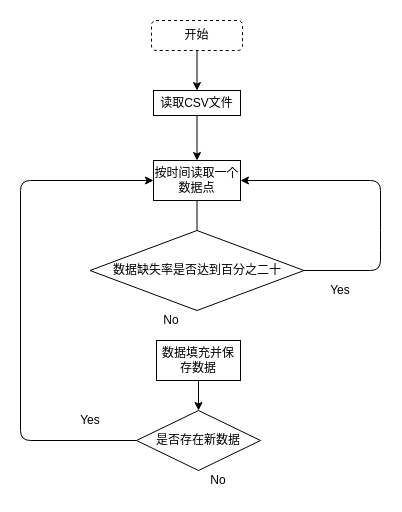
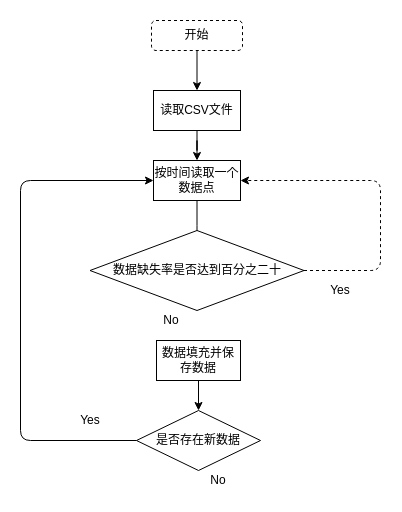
  <mxCell id="0" />
  <mxCell id="1" parent="0" />
  <mxCell id="2" value="" style="edgeStyle=orthogonalEdgeStyle;rounded=0;orthogonalLoop=1;jettySize=auto;html=1;" edge="1" parent="1" source="3" target="5"><mxGeometry relative="1" as="geometry" /></mxCell>
- <mxCell id="3" value="读取CSV文件" style="rounded=0;whiteSpace=wrap;html=1;" parent="1" vertex="1"><mxGeometry x="153" y="90" width="87" height="25" as="geometry" /></mxCell>
+ <mxCell id="3" value="读取CSV文件" style="rounded=0;whiteSpace=wrap;html=1;" parent="1" vertex="1"><mxGeometry x="153" y="90" width="87" height="40" as="geometry" /></mxCell>
  <mxCell id="4" value="" style="edgeStyle=orthogonalEdgeStyle;rounded=0;orthogonalLoop=1;jettySize=auto;html=1;" edge="1" parent="1" source="5"><mxGeometry relative="1" as="geometry"><mxPoint x="196.5" y="250" as="targetPoint" /></mxGeometry></mxCell>
  <mxCell id="5" value="按时间读取一个数据点" style="rounded=0;whiteSpace=wrap;html=1;" vertex="1" parent="1"><mxGeometry x="153" y="160" width="87" height="40" as="geometry" /></mxCell>
  <mxCell id="6" value="开始" style="rounded=1;whiteSpace=wrap;html=1;dashed=1;" vertex="1" parent="1"><mxGeometry x="151" y="20" width="91" height="30" as="geometry" /></mxCell>
  <mxCell id="7" value="" style="endArrow=classic;html=1;entryX=0.5;entryY=0;entryDx=0;entryDy=0;exitX=0.5;exitY=1;exitDx=0;exitDy=0;" edge="1" parent="1" source="6" target="3"><mxGeometry width="50" height="50" relative="1" as="geometry"><mxPoint x="140" y="510" as="sourcePoint" /><mxPoint x="190" y="460" as="targetPoint" /></mxGeometry></mxCell>
  <mxCell id="8" value="数据缺失率是否达到百分之二十" style="rhombus;whiteSpace=wrap;html=1;" vertex="1" parent="1"><mxGeometry x="89.5" y="230" width="214" height="80" as="geometry" /></mxCell>
- <mxCell id="9" value="" style="endArrow=classic;html=1;exitX=1;exitY=0.5;exitDx=0;exitDy=0;entryX=1;entryY=0.5;entryDx=0;entryDy=0;" edge="1" parent="1" source="8" target="5"><mxGeometry width="50" height="50" relative="1" as="geometry"><mxPoint x="90" y="400" as="sourcePoint" /><mxPoint x="420" y="290" as="targetPoint" /><Array as="points"><mxPoint x="380" y="270" /><mxPoint x="380" y="240" /><mxPoint x="380" y="180" /></Array></mxGeometry></mxCell>
+ <mxCell id="9" value="" style="endArrow=classic;html=1;exitX=1;exitY=0.5;exitDx=0;exitDy=0;entryX=1;entryY=0.5;entryDx=0;entryDy=0;dashed=1;" edge="1" parent="1" source="8" target="5"><mxGeometry width="50" height="50" relative="1" as="geometry"><mxPoint x="90" y="400" as="sourcePoint" /><mxPoint x="420" y="290" as="targetPoint" /><Array as="points"><mxPoint x="380" y="270" /><mxPoint x="380" y="240" /><mxPoint x="380" y="180" /></Array></mxGeometry></mxCell>
  <mxCell id="10" value="Yes" style="text;html=1;strokeColor=none;fillColor=none;align=center;verticalAlign=middle;whiteSpace=wrap;rounded=0;" vertex="1" parent="1"><mxGeometry x="320" y="280" width="40" height="20" as="geometry" /></mxCell>
  <mxCell id="11" value="" style="edgeStyle=orthogonalEdgeStyle;rounded=0;orthogonalLoop=1;jettySize=auto;html=1;" edge="1" parent="1" source="12" target="14"><mxGeometry relative="1" as="geometry" /></mxCell>
  <mxCell id="12" value="数据填充并保存数据" style="rounded=0;whiteSpace=wrap;html=1;" vertex="1" parent="1"><mxGeometry x="156" y="340" width="84" height="40" as="geometry" /></mxCell>
  <mxCell id="13" value="No&lt;br&gt;" style="text;html=1;strokeColor=none;fillColor=none;align=center;verticalAlign=middle;whiteSpace=wrap;rounded=0;" vertex="1" parent="1"><mxGeometry x="151" y="310" width="40" height="20" as="geometry" /></mxCell>
  <mxCell id="14" value="是否存在新数据" style="rhombus;whiteSpace=wrap;html=1;" vertex="1" parent="1"><mxGeometry x="136" y="410" width="124" height="60" as="geometry" /></mxCell>
  <mxCell id="15" value="No&lt;br&gt;" style="text;html=1;strokeColor=none;fillColor=none;align=center;verticalAlign=middle;whiteSpace=wrap;rounded=0;" vertex="1" parent="1"><mxGeometry x="198" y="470" width="40" height="20" as="geometry" /></mxCell>
  <mxCell id="16" value="" style="endArrow=classic;html=1;exitX=0;exitY=0.5;exitDx=0;exitDy=0;entryX=0;entryY=0.5;entryDx=0;entryDy=0;" edge="1" parent="1" source="14" target="5"><mxGeometry width="50" height="50" relative="1" as="geometry"><mxPoint x="90" y="600" as="sourcePoint" /><mxPoint x="140" y="550" as="targetPoint" /><Array as="points"><mxPoint x="20" y="440" /><mxPoint x="20" y="180" /></Array></mxGeometry></mxCell>
  <mxCell id="17" value="Yes" style="text;html=1;strokeColor=none;fillColor=none;align=center;verticalAlign=middle;whiteSpace=wrap;rounded=0;" vertex="1" parent="1"><mxGeometry x="69.5" y="410" width="40" height="20" as="geometry" /></mxCell>
